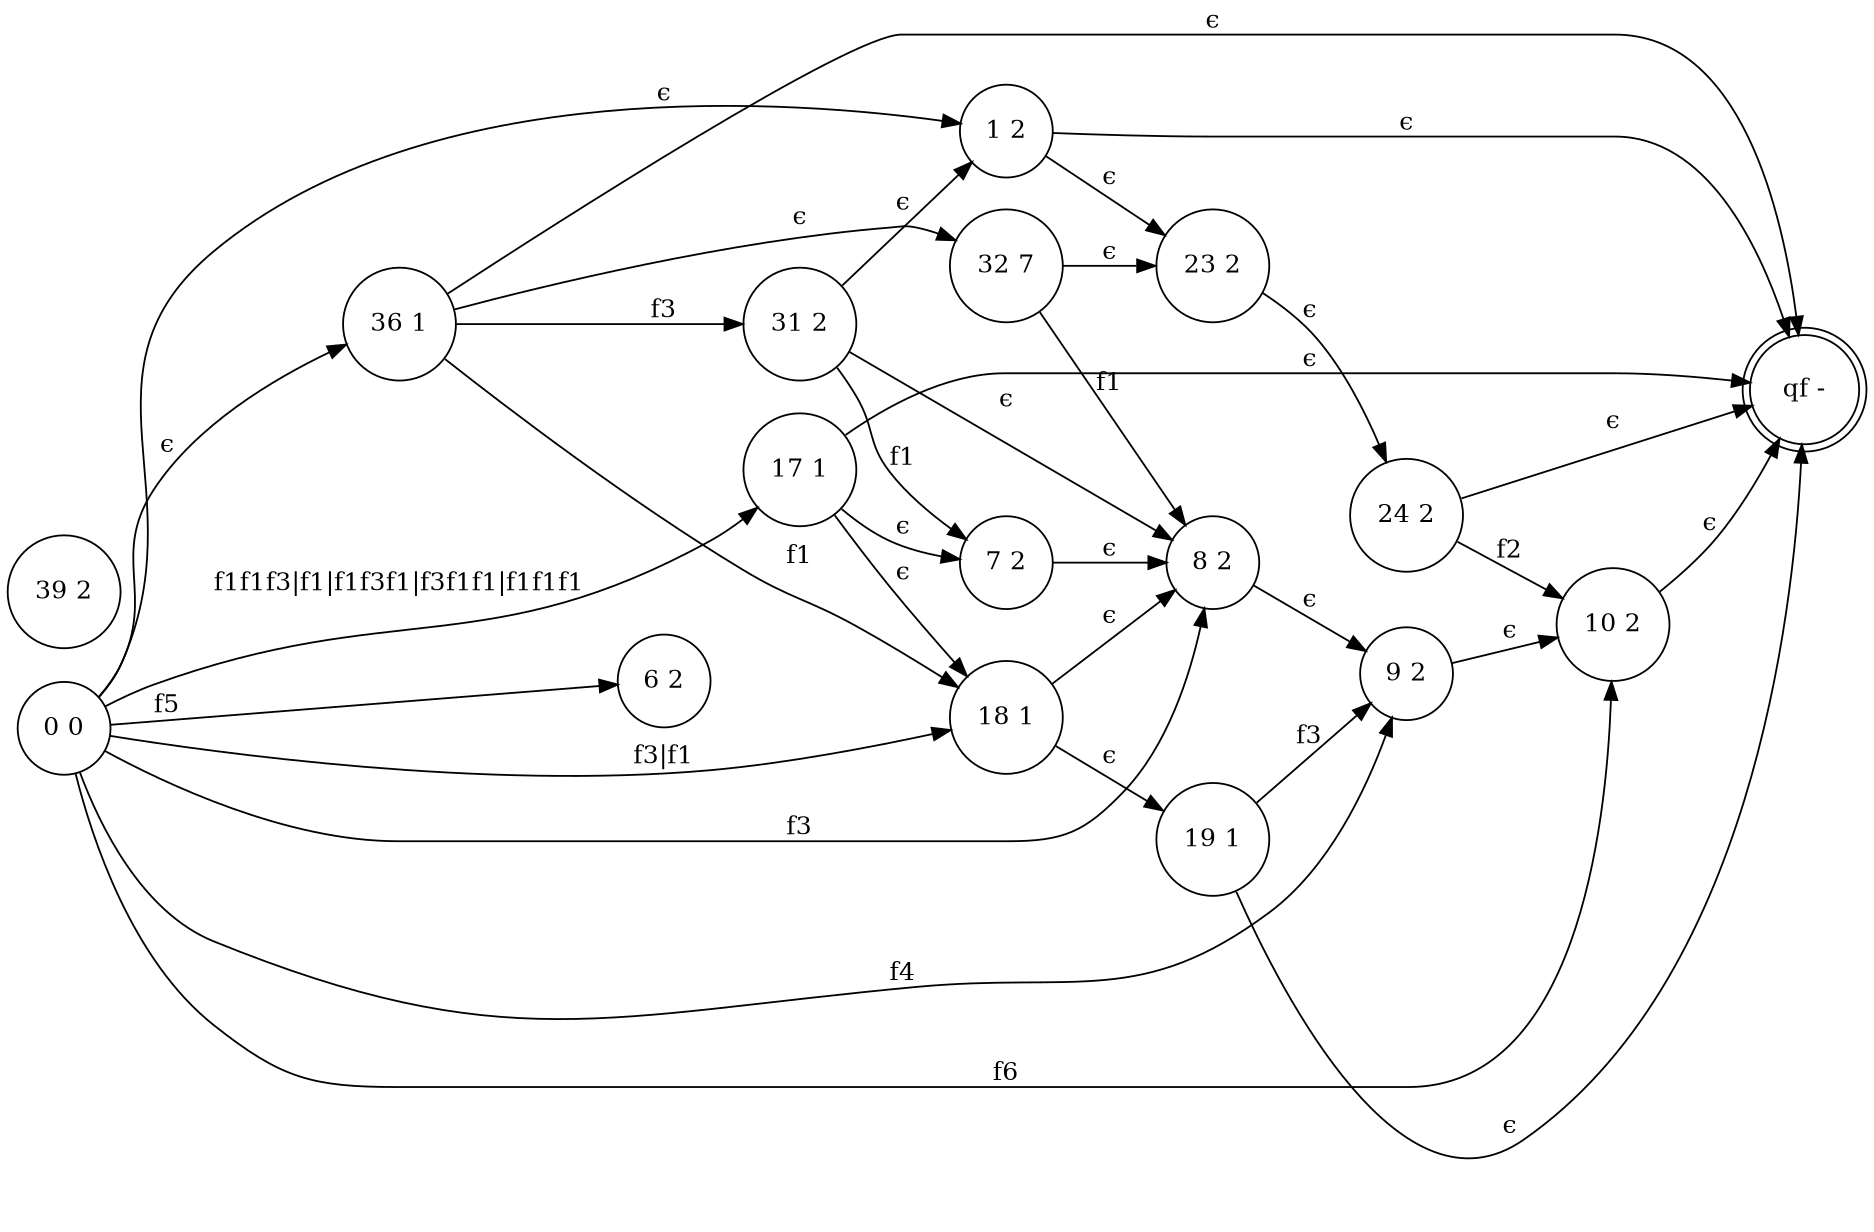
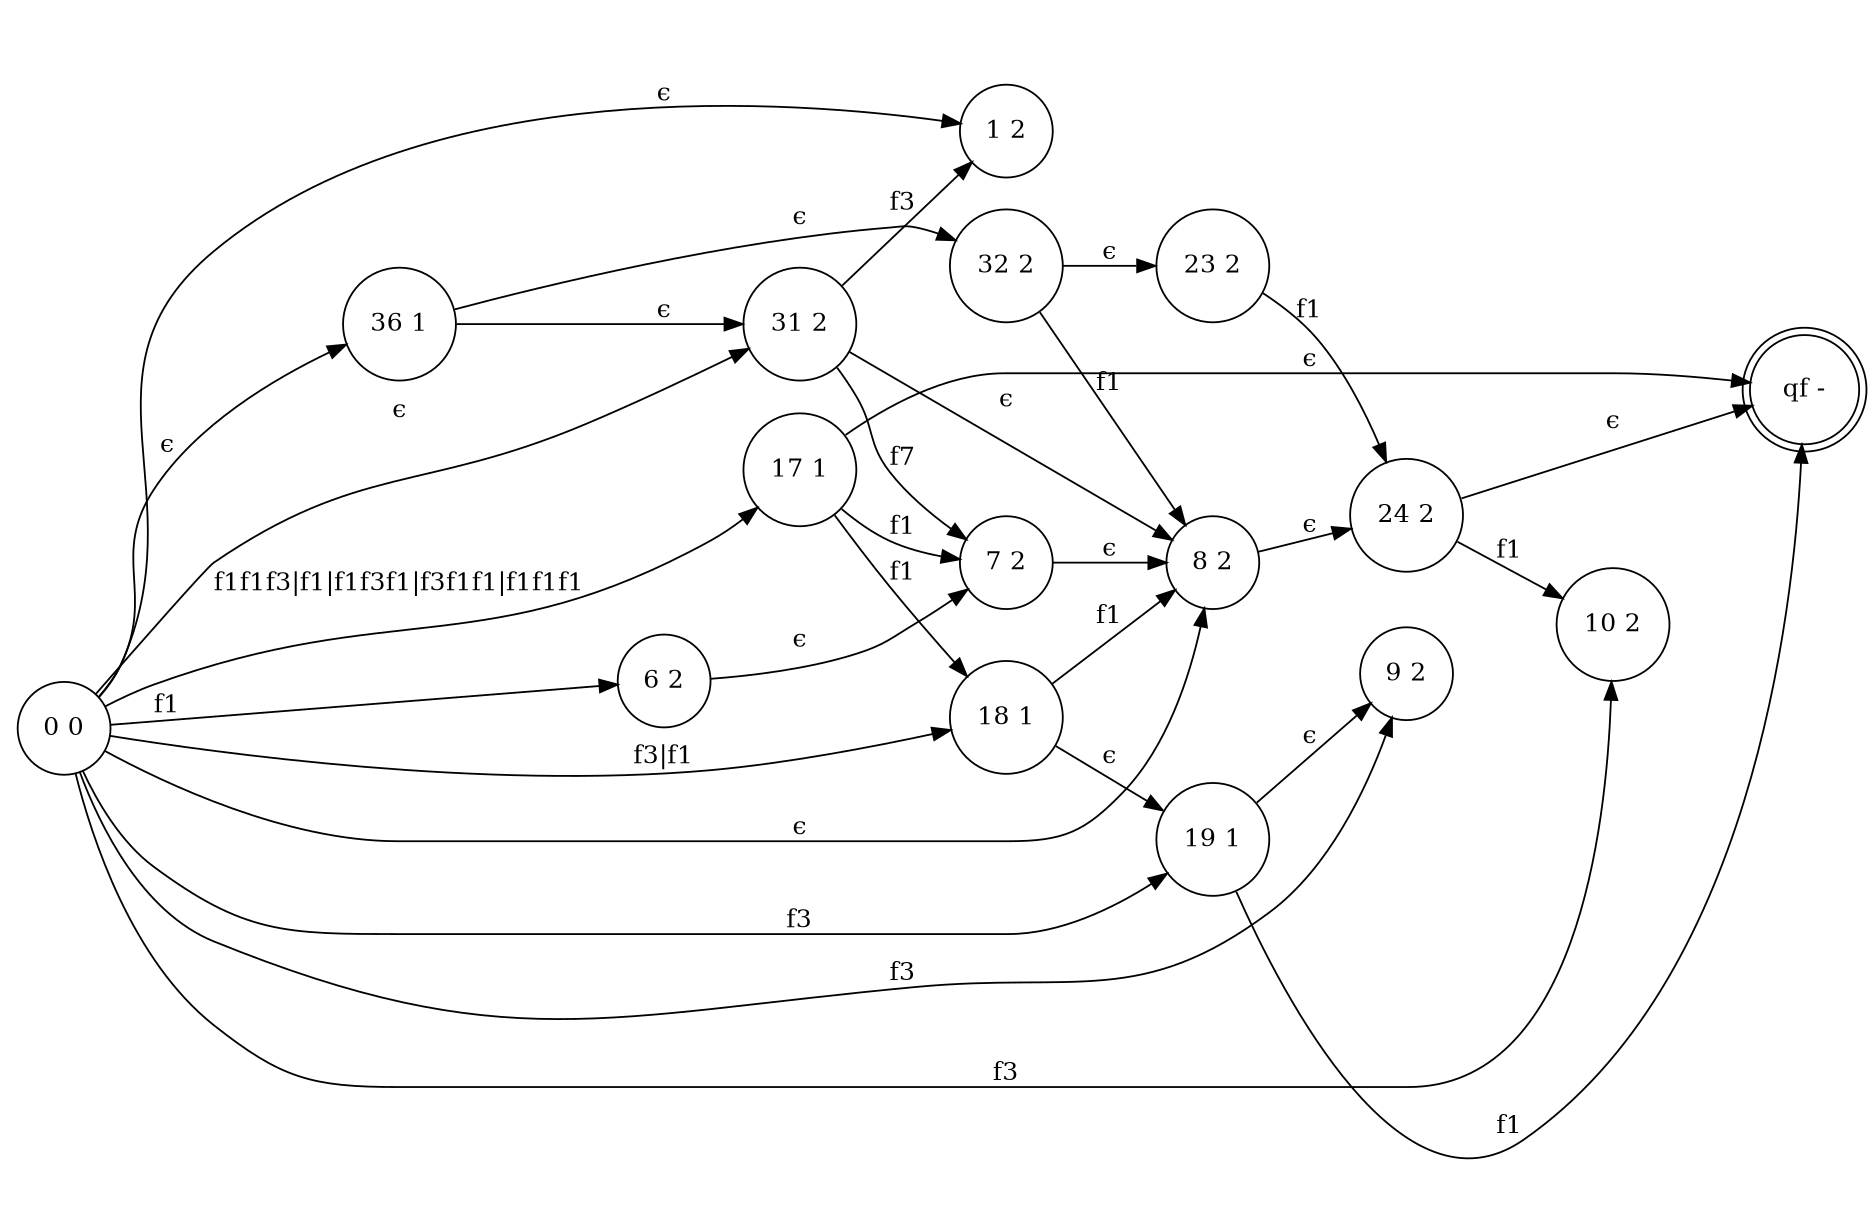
  digraph {
    rankdir=LR
    node [shape=circle]
    "1 2"
    "23 2"
    "qf -" [shape=doublecircle]
    "24 2"
    "10 2"
    "6 2"
    "7 2"
    "8 2"
    "9 2"
    "31 2"
-   "32 2" [label="32 7"]
+   "32 2"
    "17 1"
    "18 1"
    "19 1"
    "36 1"
    "0 0"
-   "39 2"
-   "1 2" -> "23 2" [label="ϵ"]
-   "1 2" -> "qf -" [label="ϵ"]
-   "23 2" -> "24 2" [label="ϵ"]
+   "23 2" -> "24 2" [label=f1]
    "24 2" -> "qf -" [label="ϵ"]
-   "24 2" -> "10 2" [label=f2]
-   "10 2" -> "qf -" [label="ϵ"]
+   "24 2" -> "10 2" [label=f1]
+   "6 2" -> "7 2" [label="ϵ"]
    "7 2" -> "8 2" [label="ϵ"]
-   "8 2" -> "9 2" [label="ϵ"]
-   "9 2" -> "10 2" [label="ϵ"]
-   "31 2" -> "1 2" [label="ϵ"]
-   "31 2" -> "7 2" [label=f1]
+   "8 2" -> "24 2" [label="ϵ"]
+   "31 2" -> "1 2" [label=f3]
+   "31 2" -> "7 2" [label=f7]
    "31 2" -> "8 2" [label="ϵ"]
    "32 2" -> "23 2" [label="ϵ"]
    "32 2" -> "8 2" [label=f1]
    "17 1" -> "qf -" [label="ϵ"]
-   "17 1" -> "7 2" [label="ϵ"]
-   "17 1" -> "18 1" [label="ϵ"]
-   "18 1" -> "8 2" [label="ϵ"]
+   "17 1" -> "7 2" [label=f1]
+   "17 1" -> "18 1" [label=f1]
+   "18 1" -> "8 2" [label=f1]
    "18 1" -> "19 1" [label="ϵ"]
-   "19 1" -> "qf -" [label="ϵ"]
-   "19 1" -> "9 2" [label=f3]
-   "36 1" -> "qf -" [label="ϵ"]
-   "36 1" -> "31 2" [label=f3]
+   "19 1" -> "qf -" [label=f1]
+   "19 1" -> "9 2" [label="ϵ"]
+   "36 1" -> "31 2" [label="ϵ"]
    "36 1" -> "32 2" [label="ϵ"]
-   "36 1" -> "18 1" [label=f1]
    "0 0" -> "1 2" [label="ϵ"]
-   "0 0" -> "10 2" [label=f6]
-   "0 0" -> "6 2" [label=f5]
-   "0 0" -> "8 2" [label=f3]
-   "0 0" -> "9 2" [label=f4]
+   "0 0" -> "10 2" [label=f3]
+   "0 0" -> "6 2" [label=f1]
+   "0 0" -> "8 2" [label="ϵ"]
+   "0 0" -> "9 2" [label=f3]
+   "0 0" -> "31 2" [label="ϵ"]
    "0 0" -> "17 1" [label="f1f1f3|f1|f1f3f1|f3f1f1|f1f1f1"]
    "0 0" -> "18 1" [label="f3|f1"]
+   "0 0" -> "19 1" [label=f3]
    "0 0" -> "36 1" [label="ϵ"]
  }
